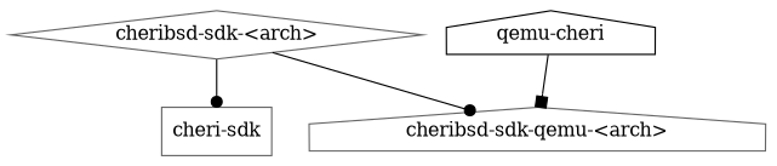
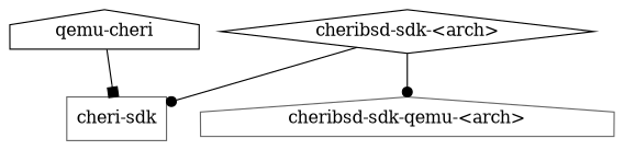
  digraph {
    node [color=gray40 shape=house]
    edge [arrowhead=dot]
    "cheri-sdk" [shape=box]
    "qemu-cheri" [color=black]
-   "cheribsd-sdk-<arch>" [shape=diamond]
+   "cheribsd-sdk-<arch>" [color=black shape=diamond]
    "cheribsd-sdk-qemu-<arch>"
-   "qemu-cheri" -> "cheribsd-sdk-qemu-<arch>" [arrowhead=box]
+   "qemu-cheri" -> "cheri-sdk" [arrowhead=box]
    "cheribsd-sdk-<arch>" -> "cheri-sdk"
    "cheribsd-sdk-<arch>" -> "cheribsd-sdk-qemu-<arch>"
  }
